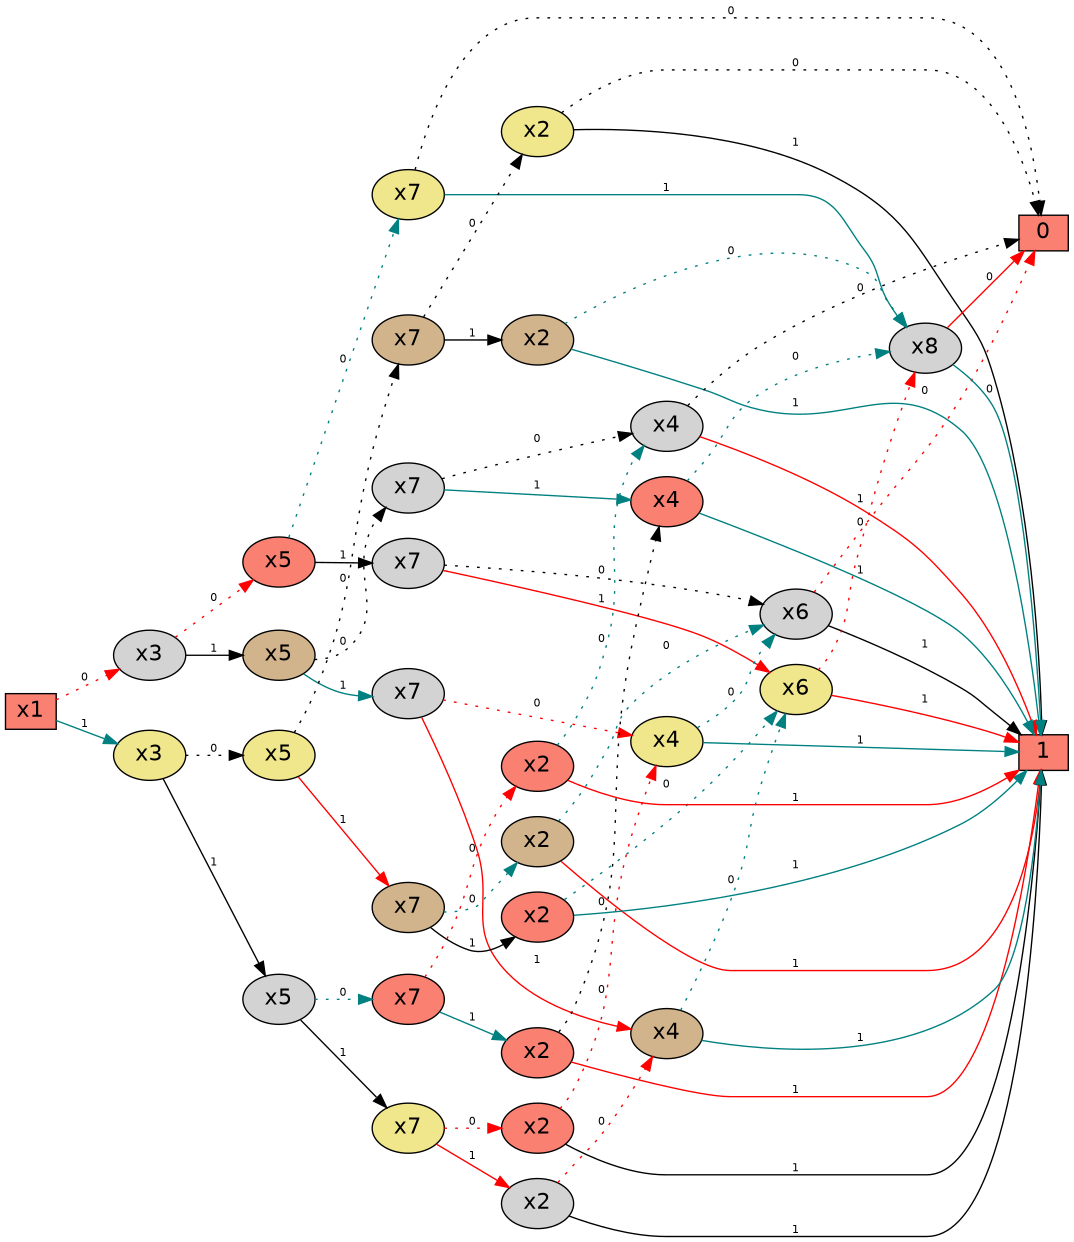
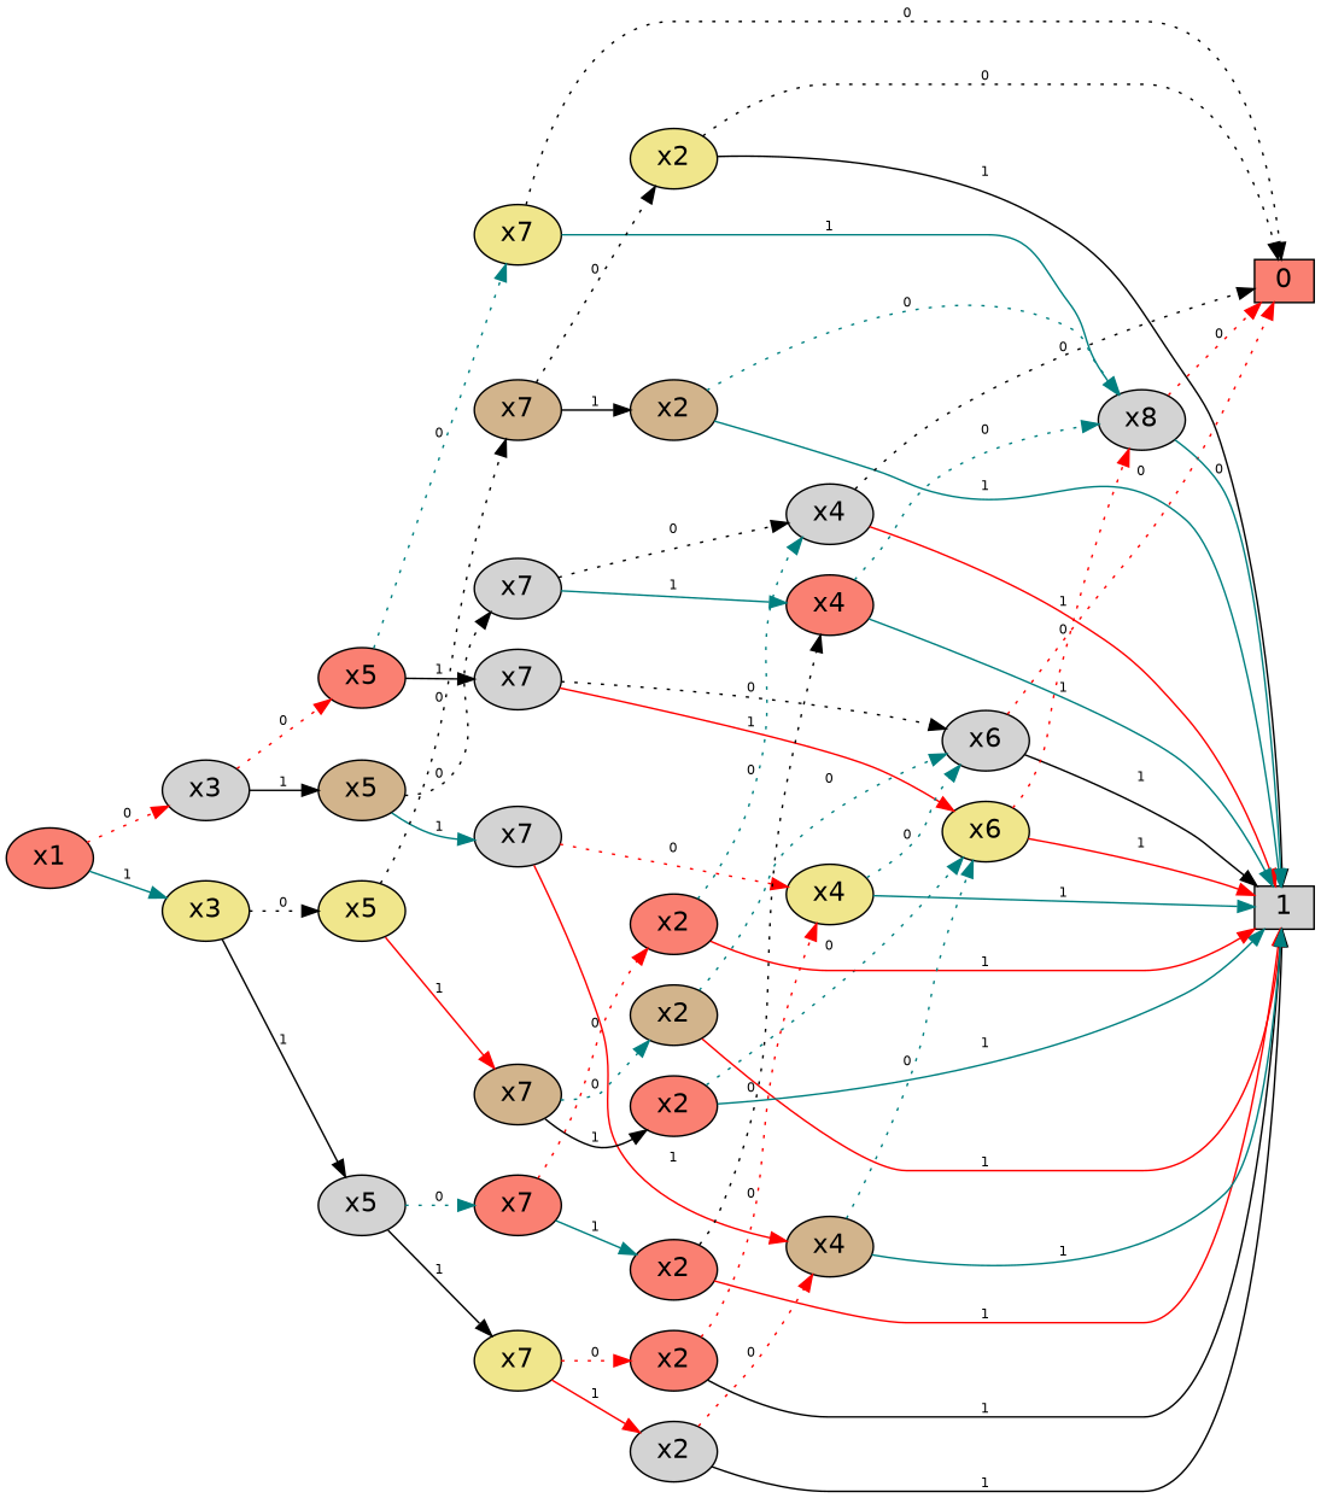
  digraph {
    rankdir=LR
    node [color=black fillcolor=lightgrey fontname=Helvetica fontsize=16 style="unfilled,filled"]
    edge [arrowsize=1.0 color=teal fontname=Helvetica fontsize=8 style=dotted]
-   n1 [fillcolor=salmon height=0.3 label=x1 width=0.5 shape=box]
+   n1 [fillcolor=salmon height=0.3 label=x1 width=0.5]
    n2 [height=0.3 label=x3 width=0.5]
    n3 [fillcolor=khaki height=0.3 label=x3 width=0.5]
    n4 [fillcolor=salmon height=0.3 label=x5 width=0.5]
    n5 [fillcolor=tan height=0.3 label=x5 width=0.5]
    n6 [fillcolor=khaki height=0.3 label=x5 width=0.5]
    n7 [height=0.3 label=x5 width=0.5]
    n8 [fillcolor=khaki height=0.3 label=x7 width=0.5]
    n9 [height=0.3 label=x7 width=0.5]
    n10 [height=0.3 label=x7 width=0.5]
    n11 [height=0.3 label=x7 width=0.5]
    n12 [fillcolor=tan height=0.3 label=x7 width=0.5]
    n13 [fillcolor=tan height=0.3 label=x7 width=0.5]
    n14 [fillcolor=salmon height=0.3 label=x7 width=0.5]
    n15 [fillcolor=khaki height=0.3 label=x7 width=0.5]
    n16 [fillcolor=khaki height=0.3 label=x2 width=0.5]
    n17 [fillcolor=tan height=0.3 label=x2 width=0.5]
    n18 [fillcolor=tan height=0.3 label=x2 width=0.5]
    n19 [fillcolor=salmon height=0.3 label=x2 width=0.5]
    n20 [fillcolor=salmon height=0.3 label=x2 width=0.5]
    n21 [fillcolor=salmon height=0.3 label=x2 width=0.5]
    n22 [fillcolor=salmon height=0.3 label=x2 width=0.5]
    n23 [height=0.3 label=x2 width=0.5]
    n24 [height=0.3 label=x4 width=0.5]
    n25 [fillcolor=salmon height=0.3 label=x4 width=0.5]
    n26 [fillcolor=khaki height=0.3 label=x4 width=0.5]
    n27 [fillcolor=tan height=0.3 label=x4 width=0.5]
    n28 [height=0.3 label=x6 width=0.5]
    n29 [fillcolor=khaki height=0.3 label=x6 width=0.5]
    n30 [height=0.3 label=x8 width=0.5]
-   n31 [fillcolor=salmon height=0.3 label=1 shape=box width=0.5]
+   n31 [height=0.3 label=1 shape=box width=0.5]
    n32 [fillcolor=salmon height=0.3 label=0 shape=box width=0.5]
    subgraph sub_1 {
      rank=same
      n1
    }
    subgraph sub_2 {
      rank=same
      n2
      n3
    }
    subgraph sub_3 {
      rank=same
      n4
      n5
      n6
      n7
    }
    subgraph sub_4 {
      rank=same
      n8
      n9
      n10
      n11
      n12
      n13
      n14
      n15
    }
    subgraph sub_5 {
      rank=same
      n16
      n17
      n18
      n19
      n20
      n21
      n22
      n23
    }
    subgraph sub_6 {
      rank=same
      n24
      n25
      n26
      n27
    }
    subgraph sub_7 {
      rank=same
      n28
      n29
    }
    subgraph sub_8 {
      rank=same
      n30
    }
    subgraph sub_9 {
      rank=same
      n31
      n32
    }
    n1 -> n2 [color=red label=0]
    n1 -> n3 [label=1 style=solid]
    n2 -> n4 [color=red label=0]
    n2 -> n5 [color=black label=1 style=solid]
    n3 -> n6 [color=black label=0]
    n3 -> n7 [color=black label=1 style=solid]
    n4 -> n8 [label=0]
    n4 -> n9 [color=black label=1 style=solid]
    n5 -> n10 [color=black label=0]
    n5 -> n11 [label=1 style=solid]
    n6 -> n12 [color=black label=0]
    n6 -> n13 [color=red label=1 style=solid]
    n7 -> n14 [label=0]
    n7 -> n15 [color=black label=1 style=solid]
    n8 -> n30 [label=1 style=solid]
    n8 -> n32 [color=black label=0]
    n9 -> n28 [color=black label=0]
    n9 -> n29 [color=red label=1 style=solid]
    n10 -> n24 [color=black label=0]
    n10 -> n25 [label=1 style=solid]
    n11 -> n26 [color=red label=0]
    n11 -> n27 [color=red label=1 style=solid]
    n12 -> n16 [color=black label=0]
    n12 -> n17 [color=black label=1 style=solid]
    n13 -> n18 [label=0]
    n13 -> n19 [color=black label=1 style=solid]
    n14 -> n20 [color=red label=0]
    n14 -> n21 [label=1 style=solid]
    n15 -> n22 [color=red label=0]
    n15 -> n23 [color=red label=1 style=solid]
    n16 -> n31 [color=black label=1 style=solid]
    n16 -> n32 [color=black label=0]
    n17 -> n30 [label=0]
    n17 -> n31 [label=1 style=solid]
    n18 -> n28 [label=0]
    n18 -> n31 [color=red label=1 style=solid]
    n19 -> n29 [label=0]
    n19 -> n31 [label=1 style=solid]
    n20 -> n24 [label=0]
    n20 -> n31 [color=red label=1 style=solid]
    n21 -> n25 [color=black label=0]
    n21 -> n31 [color=red label=1 style=solid]
    n22 -> n26 [color=red label=0]
    n22 -> n31 [color=black label=1 style=solid]
    n23 -> n27 [color=red label=0]
    n23 -> n31 [color=black label=1 style=solid]
    n24 -> n31 [color=red label=1 style=solid]
    n24 -> n32 [color=black label=0]
    n25 -> n30 [label=0]
    n25 -> n31 [label=1 style=solid]
    n26 -> n28 [label=0]
    n26 -> n31 [label=1 style=solid]
    n27 -> n29 [label=0]
    n27 -> n31 [label=1 style=solid]
    n28 -> n31 [color=black label=1 style=solid]
    n28 -> n32 [color=red label=0]
    n29 -> n30 [color=red label=0]
    n29 -> n31 [color=red label=1 style=solid]
    n30 -> n31 [label=0 style=solid]
-   n30 -> n32 [color=red label=0 style=solid]
+   n30 -> n32 [color=red label=0]
  }
